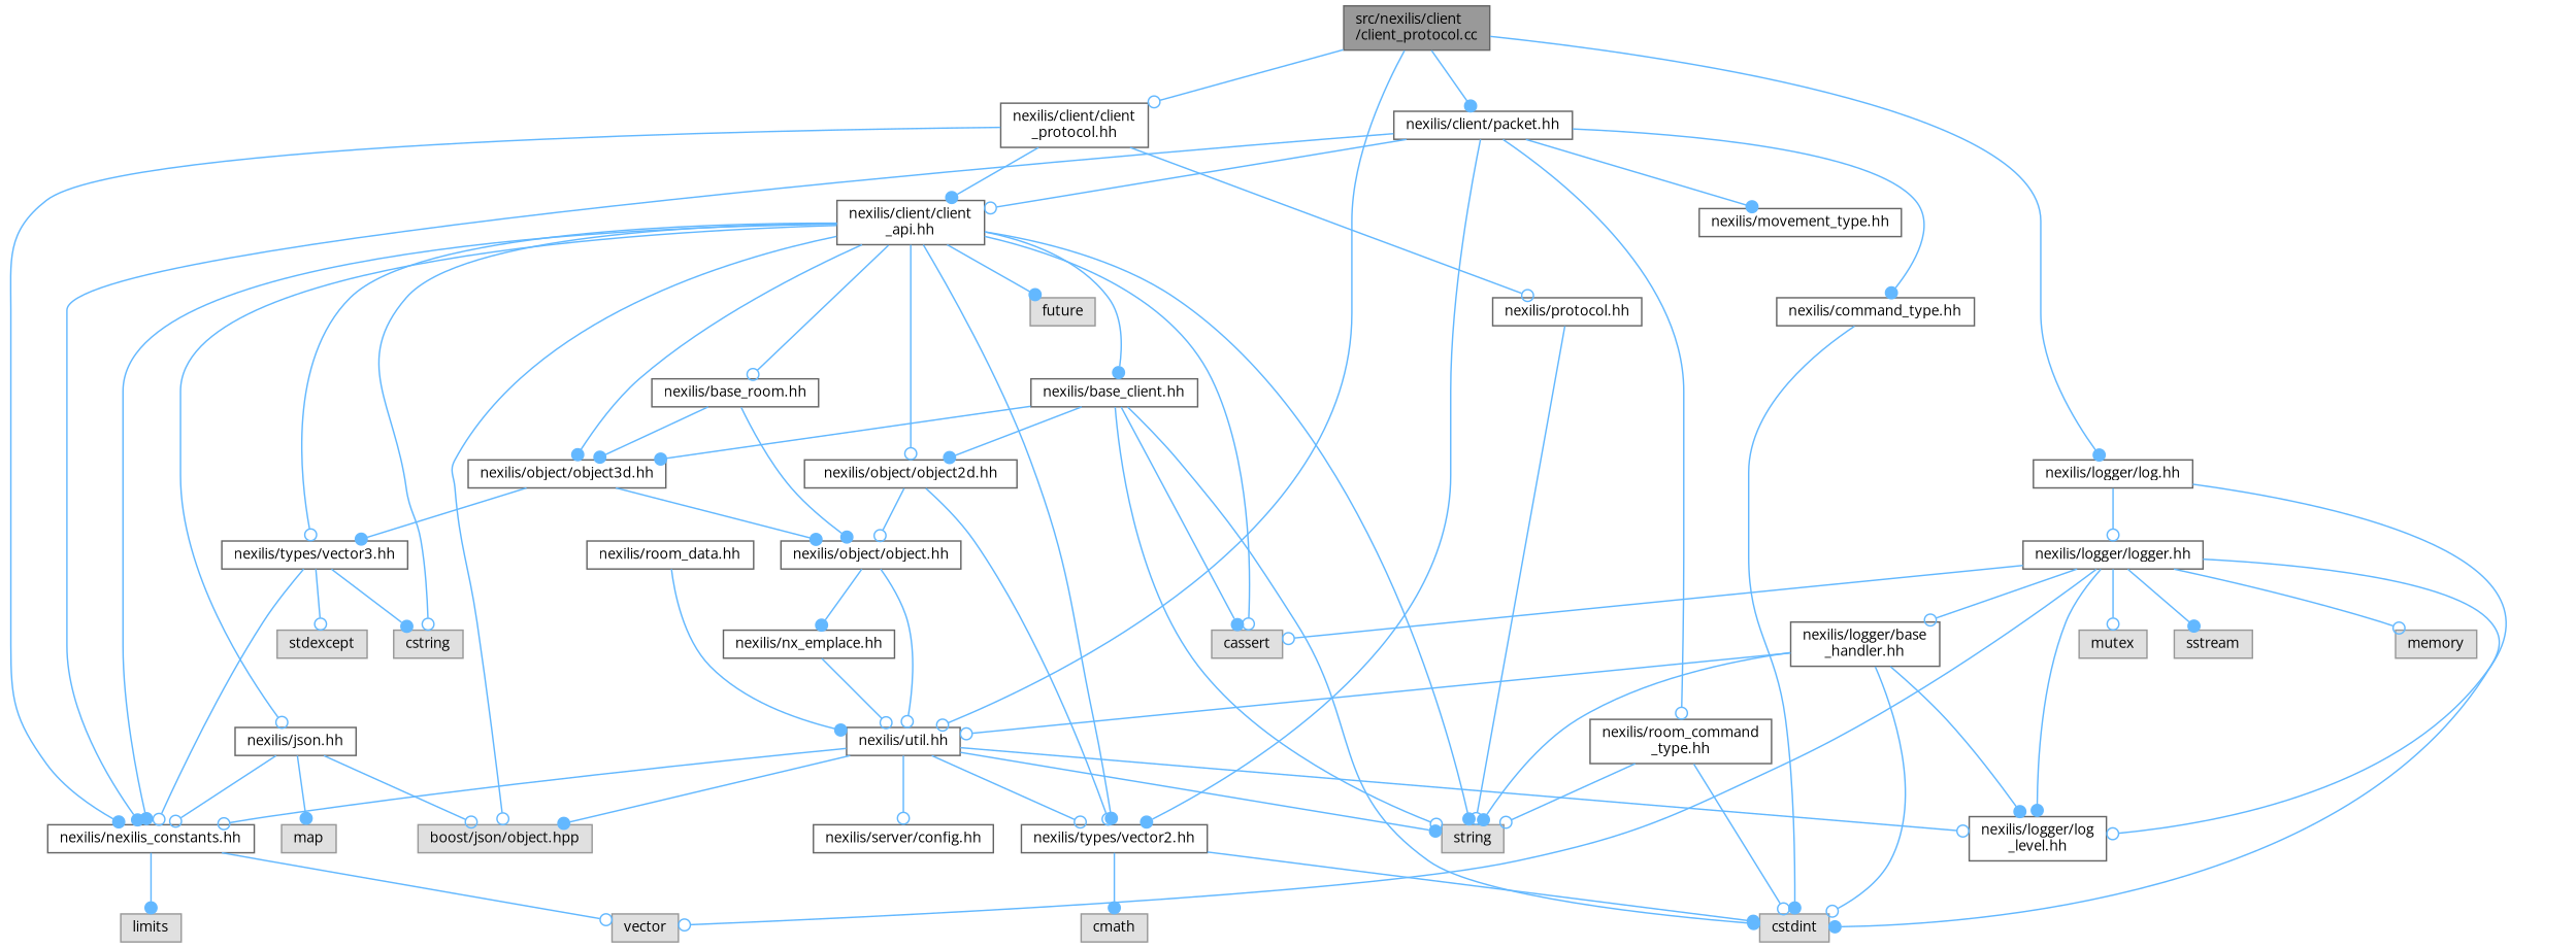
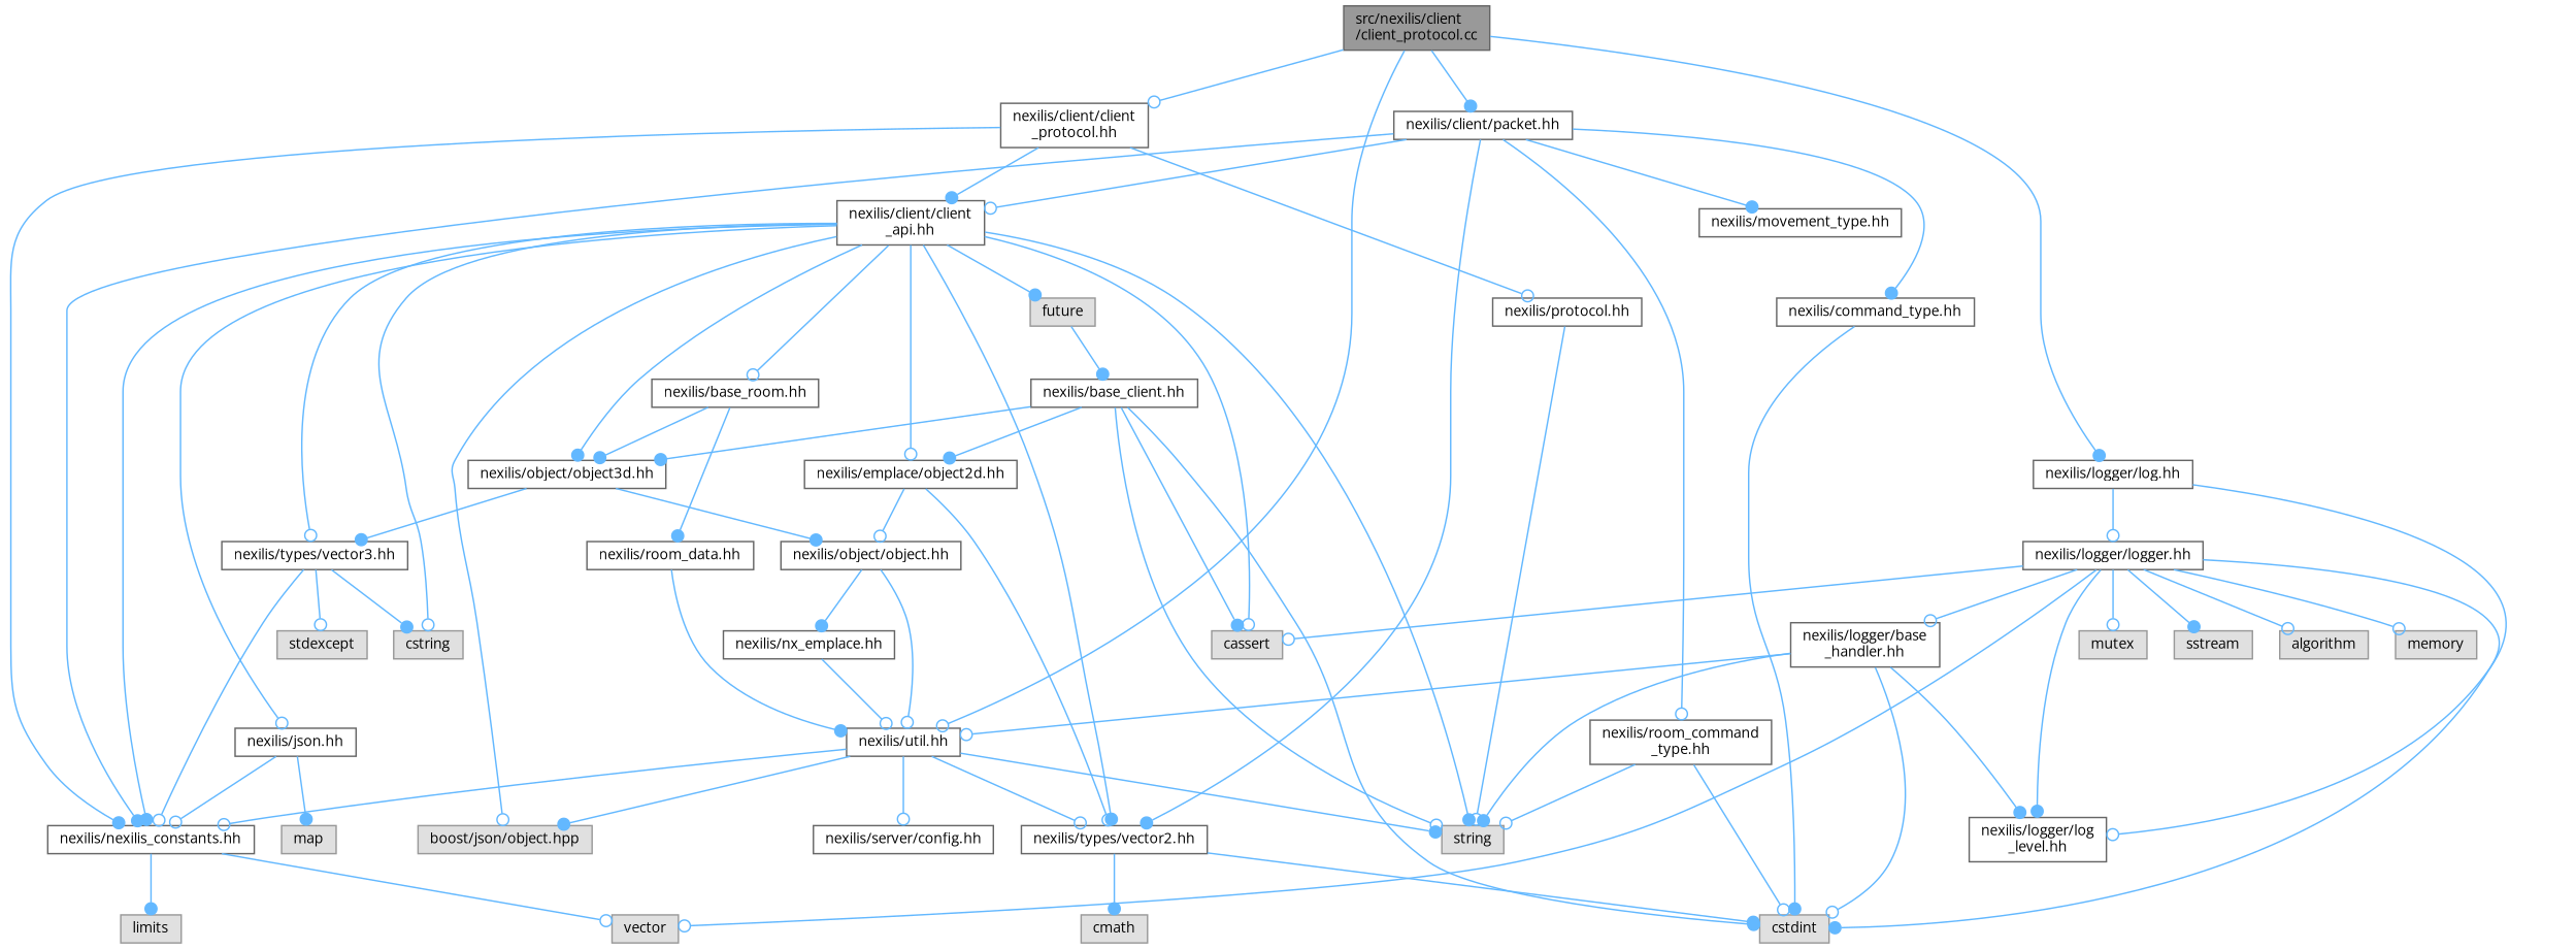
  digraph {
    fontname="Open Sans"
    node [color=grey40 fillcolor=white fontname="Open Sans" fontsize=10 shape=box style=filled]
    edge [arrowhead=odot color=steelblue1 fontname="Open Sans" fontsize=10 labelfontname=Helvetica labelfontsize=10 style=solid]
    n1 [color=gray40 fillcolor=grey60 fontcolor=black height=0.2 label="src/nexilis/client\l/client_protocol.cc" width=0.4]
    n2 [height=0.2 label="nexilis/client/client\l_protocol.hh" width=0.4]
    n3 [height=0.2 label="nexilis/util.hh" width=0.4]
    n4 [height=0.2 label="nexilis/client/packet.hh" width=0.4]
    n5 [height=0.2 label="nexilis/logger/log.hh" width=0.4]
    n6 [height=0.2 label="nexilis/client/client\l_api.hh" width=0.4]
    n7 [height=0.2 label="nexilis/nexilis_constants.hh" width=0.4]
    n8 [height=0.2 label="nexilis/protocol.hh" width=0.4]
    n9 [color=grey60 fillcolor="#E0E0E0" height=0.2 label=string width=0.4]
    n10 [height=0.2 label="nexilis/types/vector2.hh" width=0.4]
    n11 [color=grey60 fillcolor="#E0E0E0" height=0.2 label="boost/json/object.hpp" width=0.4]
    n12 [height=0.2 label="nexilis/logger/log\l_level.hh" width=0.4]
    n13 [height=0.2 label="nexilis/server/config.hh" width=0.4]
    n14 [height=0.2 label="nexilis/command_type.hh" width=0.4]
    n15 [height=0.2 label="nexilis/movement_type.hh" width=0.4]
    n16 [height=0.2 label="nexilis/room_command\l_type.hh" width=0.4]
    n17 [height=0.2 label="nexilis/logger/logger.hh" width=0.4]
    n18 [height=0.2 label="nexilis/base_client.hh" width=0.4]
    n19 [color=grey60 fillcolor="#E0E0E0" height=0.2 label=cassert width=0.4]
-   n20 [height=0.2 label="nexilis/object/object2d.hh" width=0.4]
+   n20 [height=0.2 label="nexilis/emplace/object2d.hh" width=0.4]
    n21 [height=0.2 label="nexilis/object/object3d.hh" width=0.4]
    n22 [height=0.2 label="nexilis/types/vector3.hh" width=0.4]
    n23 [height=0.2 label="nexilis/base_room.hh" width=0.4]
    n24 [height=0.2 label="nexilis/json.hh" width=0.4]
    n25 [color=grey60 fillcolor="#E0E0E0" height=0.2 label=future width=0.4]
    n26 [color=grey60 fillcolor="#E0E0E0" height=0.2 label=cstring width=0.4]
    n27 [color=grey60 fillcolor="#E0E0E0" height=0.2 label=limits width=0.4]
    n28 [color=grey60 fillcolor="#E0E0E0" height=0.2 label=vector width=0.4]
    n29 [color=grey60 fillcolor="#E0E0E0" height=0.2 label=cstdint width=0.4]
    n30 [height=0.2 label="nexilis/object/object.hh" width=0.4]
    n31 [color=grey60 fillcolor="#E0E0E0" height=0.2 label=cmath width=0.4]
    n32 [color=grey60 fillcolor="#E0E0E0" height=0.2 label=stdexcept width=0.4]
    n33 [height=0.2 label="nexilis/room_data.hh" width=0.4]
    n34 [color=grey60 fillcolor="#E0E0E0" height=0.2 label=map width=0.4]
    n35 [height=0.2 label="nexilis/nx_emplace.hh" width=0.4]
    n36 [height=0.2 label="nexilis/logger/base\l_handler.hh" width=0.4]
+   n37 [color=grey60 fillcolor="#E0E0E0" height=0.2 label=algorithm width=0.4]
    n38 [color=grey60 fillcolor="#E0E0E0" height=0.2 label=memory width=0.4]
    n39 [color=grey60 fillcolor="#E0E0E0" height=0.2 label=mutex width=0.4]
    n40 [color=grey60 fillcolor="#E0E0E0" height=0.2 label=sstream width=0.4]
    n1 -> n2
    n1 -> n3
    n1 -> n4 [arrowhead=dot]
    n1 -> n5 [arrowhead=dot]
    n2 -> n6 [arrowhead=dot]
    n2 -> n7 [arrowhead=dot]
    n2 -> n8
    n3 -> n7
    n3 -> n9 [arrowhead=dot]
    n3 -> n10
    n3 -> n11 [arrowhead=dot]
-   n3 -> n12
    n3 -> n13
    n4 -> n6
    n4 -> n7 [arrowhead=dot]
    n4 -> n10 [arrowhead=dot]
    n4 -> n14 [arrowhead=dot]
    n4 -> n15 [arrowhead=dot]
    n4 -> n16
    n5 -> n12
    n5 -> n17
    n6 -> n7 [arrowhead=dot]
    n6 -> n9 [arrowhead=dot]
    n6 -> n10 [arrowhead=dot]
    n6 -> n11
-   n6 -> n18 [arrowhead=dot]
+   n25 -> n18 [arrowhead=dot]
    n6 -> n19
    n6 -> n20
    n6 -> n21 [arrowhead=dot]
    n6 -> n22
    n6 -> n23
    n6 -> n24
    n6 -> n25 [arrowhead=dot]
    n6 -> n26
    n7 -> n27 [arrowhead=dot]
    n7 -> n28
    n8 -> n9
    n10 -> n29 [arrowhead=dot]
    n10 -> n31 [arrowhead=dot]
    n14 -> n29 [arrowhead=dot]
    n16 -> n9
    n16 -> n29
    n17 -> n12 [arrowhead=dot]
    n17 -> n19
    n17 -> n28
    n17 -> n29 [arrowhead=dot]
    n17 -> n36
+   n17 -> n37
    n17 -> n38
    n17 -> n39
    n17 -> n40 [arrowhead=dot]
    n18 -> n9
    n18 -> n19 [arrowhead=dot]
    n18 -> n20 [arrowhead=dot]
    n18 -> n21 [arrowhead=dot]
    n18 -> n29 [arrowhead=dot]
    n20 -> n10
    n20 -> n30
    n21 -> n22 [arrowhead=dot]
    n21 -> n30 [arrowhead=dot]
    n22 -> n7
    n22 -> n26 [arrowhead=dot]
    n22 -> n32
    n23 -> n21 [arrowhead=dot]
-   n23 -> n30 [arrowhead=dot]
+   n23 -> n33 [arrowhead=dot]
    n24 -> n7
-   n24 -> n11
    n24 -> n34 [arrowhead=dot]
    n30 -> n3
    n30 -> n35 [arrowhead=dot]
    n33 -> n3 [arrowhead=dot]
    n35 -> n3
    n36 -> n3
    n36 -> n9 [arrowhead=dot]
    n36 -> n12 [arrowhead=dot]
    n36 -> n29
  }
